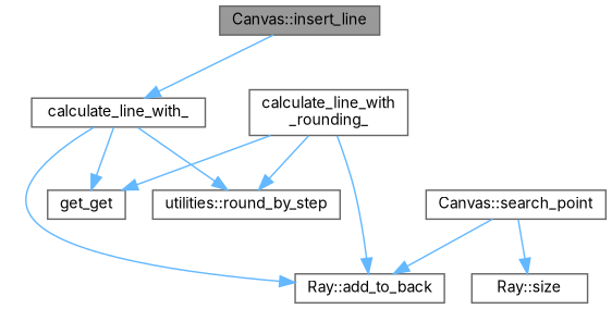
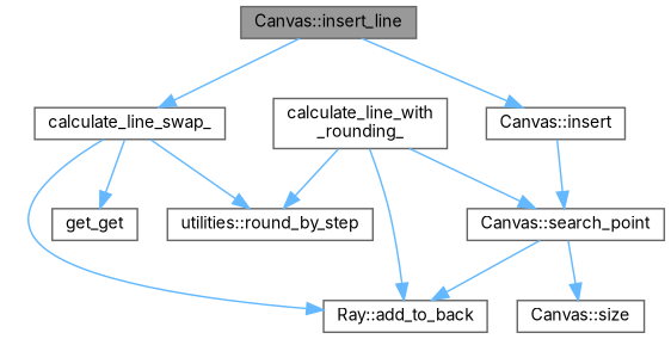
  digraph {
    fontname=Inter
    rankdir=TB
    node [color=grey40 fillcolor=white fontname=Inter fontsize=10 shape=box style=filled]
    edge [color=steelblue1 fontname=Inter fontsize=10 labelfontname=Helvetica labelfontsize=10 style=solid]
    n1 [color=gray40 fillcolor=grey60 fontcolor=black height=0.2 label="Canvas::insert_line" width=0.4]
-   n2 [height=0.2 label=calculate_line_with_ width=0.4]
+   n2 [height=0.2 label=calculate_line_swap_ width=0.4]
+   n3 [height=0.2 label="Canvas::insert" width=0.4]
    n4 [height=0.2 label="Ray::add_to_back" width=0.4]
    n5 [height=0.2 label=get_get width=0.4]
    n6 [height=0.2 label="utilities::round_by_step" width=0.4]
    n7 [height=0.2 label="calculate_line_with\l_rounding_" width=0.4]
    n8 [height=0.2 label="Canvas::search_point" width=0.4]
-   n9 [height=0.2 label="Ray::size" width=0.4]
+   n9 [height=0.2 label="Canvas::size" width=0.4]
    n1 -> n2
+   n1 -> n3
    n2 -> n4
    n2 -> n5
    n2 -> n6
+   n3 -> n8
    n7 -> n4
-   n7 -> n5
+   n7 -> n8
    n7 -> n6
    n8 -> n4
    n8 -> n9
  }
